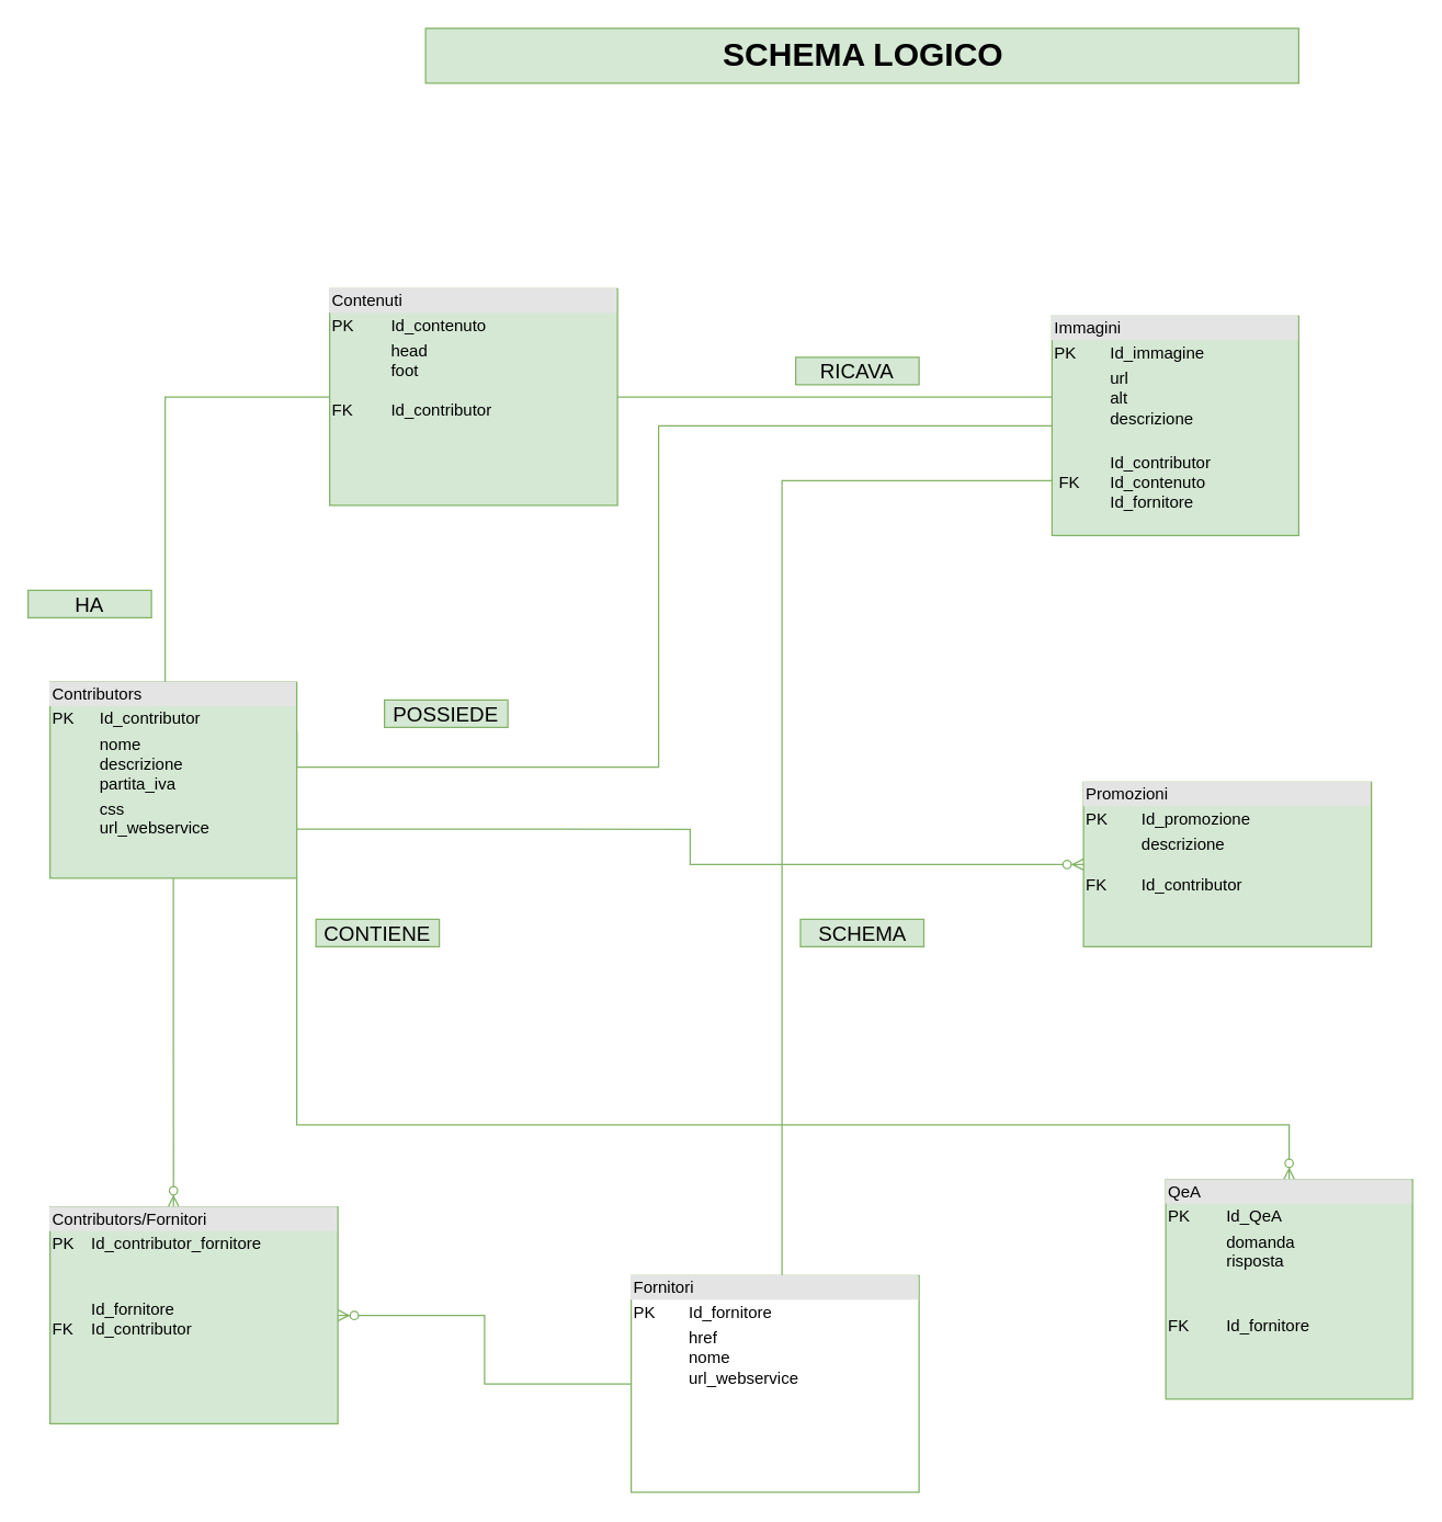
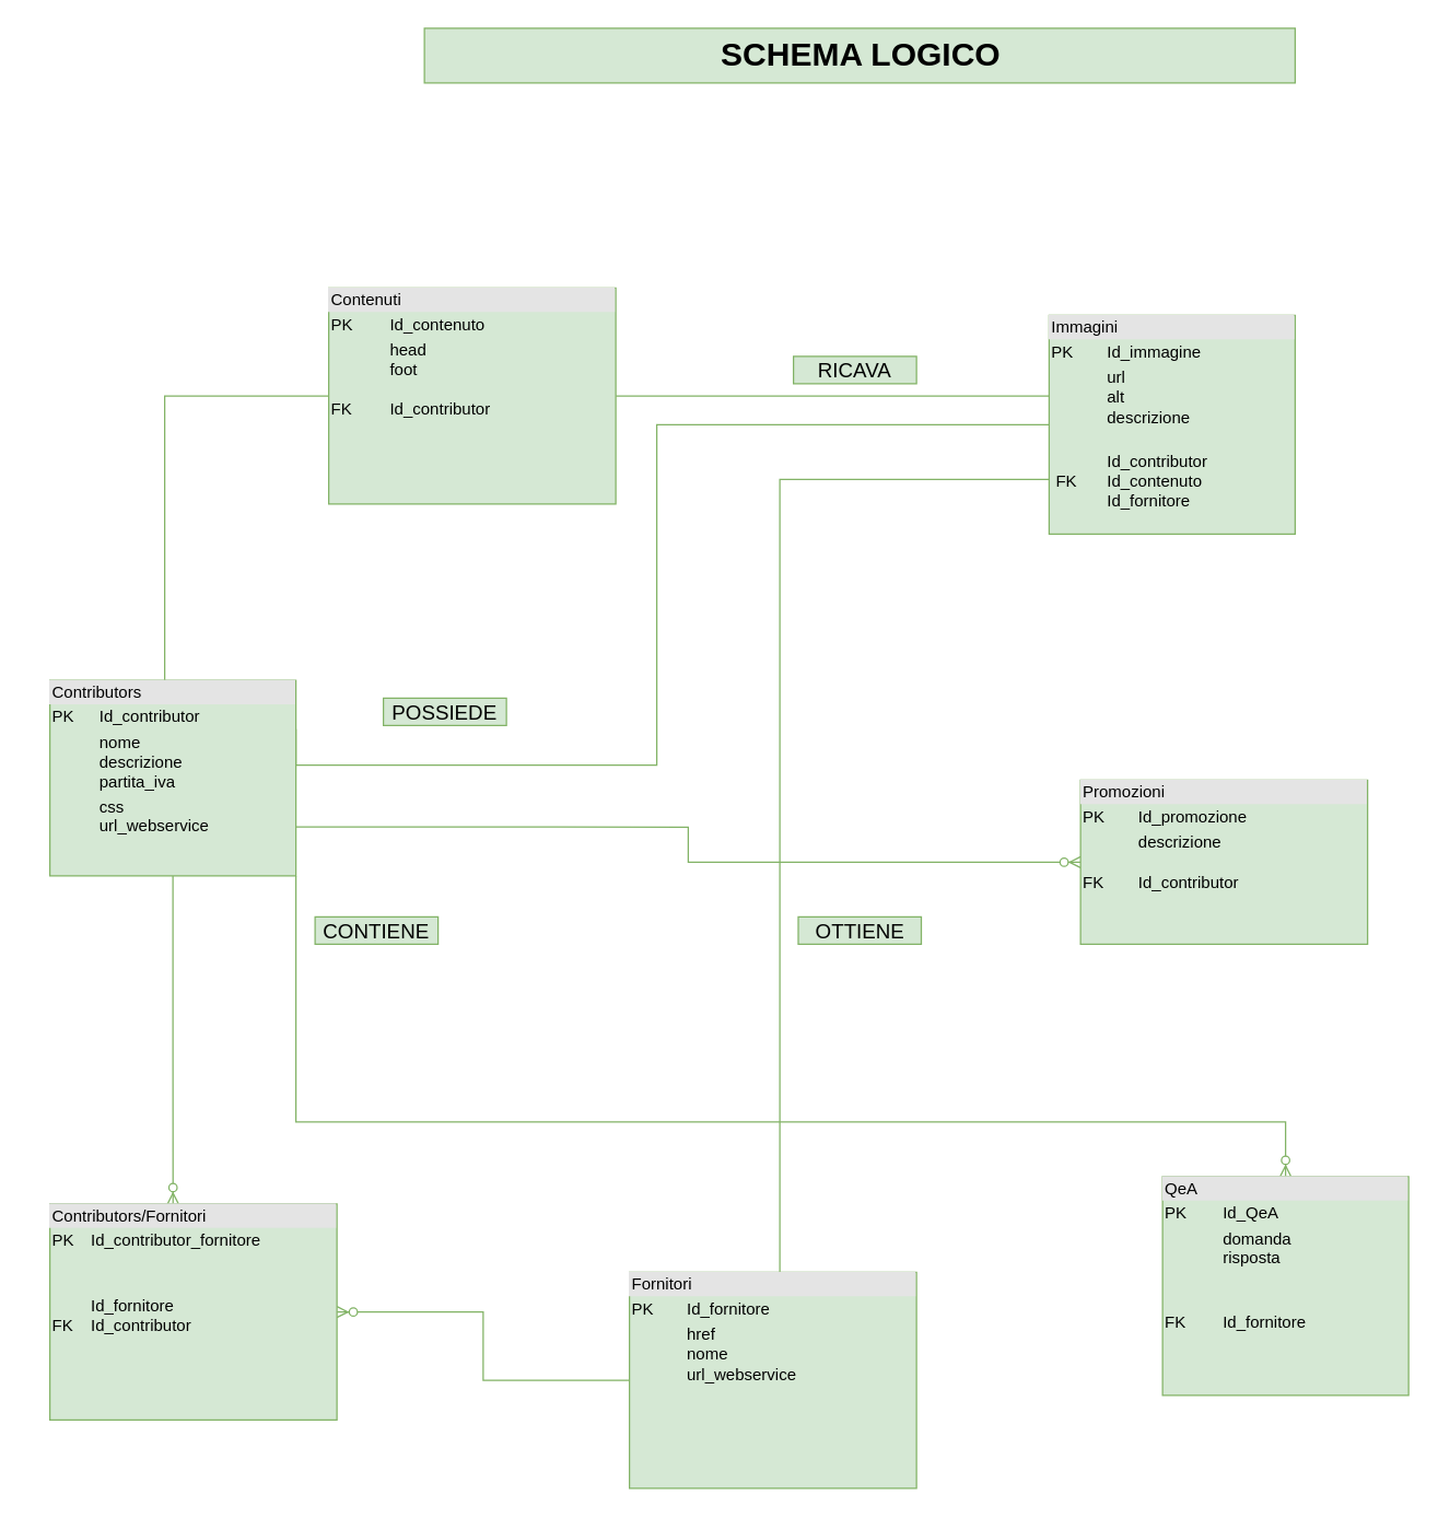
  <mxCell id="0" />
  <mxCell id="1" parent="0" />
  <mxCell id="2" style="edgeStyle=orthogonalEdgeStyle;rounded=0;orthogonalLoop=1;jettySize=auto;html=1;entryX=0.017;entryY=0.369;entryDx=0;entryDy=0;entryPerimeter=0;startArrow=none;startFill=0;endArrow=none;endFill=0;fillColor=#d5e8d4;strokeColor=#82b366;" parent="1" source="3" target="10" edge="1"><mxGeometry relative="1" as="geometry" /></mxCell>
  <mxCell id="3" value="&lt;div style=&quot;box-sizing: border-box ; width: 100% ; background: #e4e4e4 ; padding: 2px&quot;&gt;Contenuti&lt;/div&gt;&lt;table style=&quot;width: 100% ; font-size: 1em&quot; cellpadding=&quot;2&quot; cellspacing=&quot;0&quot;&gt;&lt;tbody&gt;&lt;tr&gt;&lt;td&gt;PK&lt;/td&gt;&lt;td&gt;Id_contenuto&lt;br&gt;&lt;/td&gt;&lt;/tr&gt;&lt;tr&gt;&lt;td&gt;&lt;br&gt;&lt;br&gt;&lt;br&gt;FK&lt;br&gt;&lt;br&gt;&lt;br&gt;&lt;br&gt;&lt;br&gt;&lt;br&gt;&lt;br&gt;&lt;br&gt;&lt;br&gt;&lt;/td&gt;&lt;td&gt;head&lt;br&gt;foot&lt;br&gt;&lt;br&gt;Id_contributor&lt;br&gt;&lt;br&gt;&lt;br&gt;&lt;br&gt;&lt;br&gt;&lt;br&gt;&lt;br&gt;&lt;br&gt;&lt;br&gt;&lt;/td&gt;&lt;/tr&gt;&lt;tr&gt;&lt;td&gt;&amp;nbsp;&lt;/td&gt;&lt;td&gt;&lt;br&gt;&lt;/td&gt;&lt;/tr&gt;&lt;/tbody&gt;&lt;/table&gt;" style="verticalAlign=top;align=left;overflow=fill;html=1;fillColor=#d5e8d4;strokeColor=#82b366;" parent="1" vertex="1"><mxGeometry x="240" y="210" width="210" height="158" as="geometry" /></mxCell>
  <mxCell id="4" style="edgeStyle=orthogonalEdgeStyle;rounded=0;orthogonalLoop=1;jettySize=auto;html=1;entryX=0;entryY=0.5;entryDx=0;entryDy=0;endArrow=none;endFill=0;fillColor=#d5e8d4;strokeColor=#82b366;" parent="1" source="7" target="3" edge="1"><mxGeometry relative="1" as="geometry"><Array as="points"><mxPoint x="120" y="289" /></Array></mxGeometry></mxCell>
  <mxCell id="5" style="edgeStyle=orthogonalEdgeStyle;rounded=0;orthogonalLoop=1;jettySize=auto;html=1;entryX=0;entryY=0.5;entryDx=0;entryDy=0;endArrow=none;endFill=0;fillColor=#d5e8d4;strokeColor=#82b366;exitX=1;exitY=0.25;exitDx=0;exitDy=0;" parent="1" source="7" target="10" edge="1"><mxGeometry relative="1" as="geometry"><Array as="points"><mxPoint x="216" y="559" /><mxPoint x="480" y="559" /><mxPoint x="480" y="310" /></Array></mxGeometry></mxCell>
  <mxCell id="6" style="edgeStyle=orthogonalEdgeStyle;rounded=0;orthogonalLoop=1;jettySize=auto;html=1;entryX=0.429;entryY=0;entryDx=0;entryDy=0;entryPerimeter=0;fillColor=#d5e8d4;strokeColor=#82b366;endArrow=ERzeroToMany;endFill=1;" edge="1" parent="1" source="7" target="21"><mxGeometry relative="1" as="geometry" /></mxCell>
  <mxCell id="7" value="&lt;div style=&quot;box-sizing: border-box ; width: 100% ; background: #e4e4e4 ; padding: 2px&quot;&gt;Contributors&lt;/div&gt;&lt;table style=&quot;width: 100% ; font-size: 1em&quot; cellpadding=&quot;2&quot; cellspacing=&quot;0&quot;&gt;&lt;tbody&gt;&lt;tr&gt;&lt;td&gt;PK&lt;/td&gt;&lt;td&gt;Id_contributor&lt;br&gt;&lt;/td&gt;&lt;/tr&gt;&lt;tr&gt;&lt;td&gt;&lt;br&gt;&lt;br&gt;&lt;br&gt;&lt;/td&gt;&lt;td&gt;nome&lt;br&gt;descrizione&lt;br&gt;partita_iva&lt;/td&gt;&lt;/tr&gt;&lt;tr&gt;&lt;td&gt;&amp;nbsp;&lt;/td&gt;&lt;td&gt;css&lt;br&gt;url_webservice&lt;br&gt;&lt;br&gt;&lt;br&gt;&lt;br&gt;&lt;br&gt;&lt;br&gt;&lt;br&gt;&lt;/td&gt;&lt;/tr&gt;&lt;/tbody&gt;&lt;/table&gt;" style="verticalAlign=top;align=left;overflow=fill;html=1;fillColor=#d5e8d4;strokeColor=#82b366;" parent="1" vertex="1"><mxGeometry x="36" y="497" width="180" height="143" as="geometry" /></mxCell>
  <mxCell id="8" style="edgeStyle=orthogonalEdgeStyle;rounded=0;orthogonalLoop=1;jettySize=auto;html=1;entryX=1;entryY=1;entryDx=0;entryDy=0;startArrow=ERzeroToMany;startFill=1;endArrow=none;endFill=0;fillColor=#d5e8d4;strokeColor=#82b366;" parent="1" source="9" target="7" edge="1"><mxGeometry relative="1" as="geometry"><Array as="points"><mxPoint x="940" y="820" /><mxPoint x="216" y="820" /></Array></mxGeometry></mxCell>
  <mxCell id="9" value="&lt;div style=&quot;box-sizing: border-box ; width: 100% ; background: #e4e4e4 ; padding: 2px&quot;&gt;QeA&lt;/div&gt;&lt;table style=&quot;width: 100% ; font-size: 1em&quot; cellpadding=&quot;2&quot; cellspacing=&quot;0&quot;&gt;&lt;tbody&gt;&lt;tr&gt;&lt;td&gt;PK&lt;/td&gt;&lt;td&gt;Id_QeA&lt;br&gt;&lt;/td&gt;&lt;/tr&gt;&lt;tr&gt;&lt;td&gt;&lt;br&gt;&lt;/td&gt;&lt;td&gt;domanda&lt;br&gt;risposta&lt;br&gt;&lt;br&gt;&lt;/td&gt;&lt;/tr&gt;&lt;tr&gt;&lt;td&gt;&amp;nbsp;&lt;br&gt;FK&lt;/td&gt;&lt;td&gt;&lt;br&gt;Id_fornitore&lt;br&gt;&lt;/td&gt;&lt;/tr&gt;&lt;/tbody&gt;&lt;/table&gt;" style="verticalAlign=top;align=left;overflow=fill;html=1;fillColor=#d5e8d4;strokeColor=#82b366;" parent="1" vertex="1"><mxGeometry x="850" y="860" width="180" height="160" as="geometry" /></mxCell>
  <mxCell id="10" value="&lt;div style=&quot;box-sizing: border-box ; width: 100% ; background: #e4e4e4 ; padding: 2px&quot;&gt;Immagini&lt;/div&gt;&lt;table style=&quot;width: 100% ; font-size: 1em&quot; cellpadding=&quot;2&quot; cellspacing=&quot;0&quot;&gt;&lt;tbody&gt;&lt;tr&gt;&lt;td&gt;PK&lt;/td&gt;&lt;td&gt;Id_immagine&lt;br&gt;&lt;/td&gt;&lt;/tr&gt;&lt;tr&gt;&lt;td&gt;&lt;br&gt;&lt;br&gt;&lt;/td&gt;&lt;td&gt;url&lt;br&gt;alt&lt;br&gt;descrizione&lt;br&gt;&lt;br&gt;&lt;/td&gt;&lt;/tr&gt;&lt;tr&gt;&lt;td&gt;&amp;nbsp;FK&lt;/td&gt;&lt;td&gt;Id_contributor&lt;br&gt;Id_contenuto&lt;br&gt;Id_fornitore&lt;/td&gt;&lt;/tr&gt;&lt;/tbody&gt;&lt;/table&gt;" style="verticalAlign=top;align=left;overflow=fill;html=1;fillColor=#d5e8d4;strokeColor=#82b366;" parent="1" vertex="1"><mxGeometry x="767" y="230" width="180" height="160" as="geometry" /></mxCell>
  <mxCell id="11" value="SCHEMA LOGICO" style="text;html=1;fontSize=24;fontStyle=1;verticalAlign=middle;align=center;rounded=0;sketch=0;fillColor=#d5e8d4;strokeColor=#82b366;" parent="1" vertex="1"><mxGeometry x="310" y="20" width="637" height="40" as="geometry" /></mxCell>
  <mxCell id="12" style="edgeStyle=orthogonalEdgeStyle;rounded=0;orthogonalLoop=1;jettySize=auto;html=1;entryX=1;entryY=0.75;entryDx=0;entryDy=0;endArrow=none;endFill=0;startArrow=ERzeroToMany;startFill=1;fillColor=#d5e8d4;strokeColor=#82b366;" parent="1" source="13" target="7" edge="1"><mxGeometry relative="1" as="geometry" /></mxCell>
  <mxCell id="13" value="&lt;div style=&quot;box-sizing: border-box ; width: 100% ; background: #e4e4e4 ; padding: 2px&quot;&gt;Promozioni&lt;/div&gt;&lt;table style=&quot;width: 100% ; font-size: 1em&quot; cellpadding=&quot;2&quot; cellspacing=&quot;0&quot;&gt;&lt;tbody&gt;&lt;tr&gt;&lt;td&gt;PK&lt;/td&gt;&lt;td&gt;Id_promozione&lt;br&gt;&lt;/td&gt;&lt;/tr&gt;&lt;tr&gt;&lt;td&gt;&lt;br&gt;&lt;br&gt;FK&lt;br&gt;&lt;br&gt;&lt;br&gt;&lt;br&gt;&lt;br&gt;&lt;br&gt;&lt;br&gt;&lt;br&gt;&lt;br&gt;&lt;/td&gt;&lt;td&gt;descrizione&lt;br&gt;&lt;br&gt;Id_contributor&lt;br&gt;&lt;br&gt;&lt;br&gt;&lt;br&gt;&lt;br&gt;&lt;br&gt;&lt;br&gt;&lt;br&gt;&lt;br&gt;&lt;/td&gt;&lt;/tr&gt;&lt;tr&gt;&lt;td&gt;&amp;nbsp;&lt;/td&gt;&lt;td&gt;&lt;br&gt;&lt;/td&gt;&lt;/tr&gt;&lt;/tbody&gt;&lt;/table&gt;" style="verticalAlign=top;align=left;overflow=fill;html=1;fillColor=#d5e8d4;strokeColor=#82b366;" parent="1" vertex="1"><mxGeometry x="790" y="570" width="210" height="120" as="geometry" /></mxCell>
  <mxCell id="14" style="edgeStyle=orthogonalEdgeStyle;rounded=0;orthogonalLoop=1;jettySize=auto;html=1;entryX=1;entryY=0.5;entryDx=0;entryDy=0;endArrow=ERzeroToMany;endFill=1;fillColor=#d5e8d4;strokeColor=#82b366;" edge="1" parent="1" source="16" target="21"><mxGeometry relative="1" as="geometry" /></mxCell>
  <mxCell id="15" style="edgeStyle=orthogonalEdgeStyle;rounded=0;orthogonalLoop=1;jettySize=auto;html=1;endArrow=none;endFill=0;fillColor=#d5e8d4;strokeColor=#82b366;startArrow=none;startFill=0;" edge="1" parent="1" source="16" target="10"><mxGeometry relative="1" as="geometry"><mxPoint x="580" y="450" as="targetPoint" /><Array as="points"><mxPoint x="570" y="350" /></Array></mxGeometry></mxCell>
- <mxCell id="16" value="&lt;div style=&quot;box-sizing: border-box ; width: 100% ; background: #e4e4e4 ; padding: 2px&quot;&gt;Fornitori&lt;/div&gt;&lt;table style=&quot;width: 100% ; font-size: 1em&quot; cellpadding=&quot;2&quot; cellspacing=&quot;0&quot;&gt;&lt;tbody&gt;&lt;tr&gt;&lt;td&gt;PK&lt;/td&gt;&lt;td&gt;Id_fornitore&lt;br&gt;&lt;/td&gt;&lt;/tr&gt;&lt;tr&gt;&lt;td&gt;&lt;br&gt;&lt;br&gt;&lt;br&gt;&lt;br&gt;&lt;br&gt;&lt;br&gt;&lt;br&gt;&lt;br&gt;&lt;br&gt;&lt;br&gt;&lt;br&gt;&lt;br&gt;&lt;/td&gt;&lt;td&gt;href&lt;br&gt;nome&lt;br&gt;url_webservice&lt;br&gt;&lt;br&gt;&lt;br&gt;&lt;br&gt;&lt;br&gt;&lt;br&gt;&lt;br&gt;&lt;br&gt;&lt;br&gt;&lt;br&gt;&lt;/td&gt;&lt;/tr&gt;&lt;tr&gt;&lt;td&gt;&amp;nbsp;&lt;/td&gt;&lt;td&gt;&lt;br&gt;&lt;/td&gt;&lt;/tr&gt;&lt;/tbody&gt;&lt;/table&gt;" style="verticalAlign=top;align=left;overflow=fill;html=1;fillColor=#ffffff;strokeColor=#82b366;" parent="1" vertex="1"><mxGeometry x="460" y="930" width="210" height="158" as="geometry" /></mxCell>
+ <mxCell id="16" value="&lt;div style=&quot;box-sizing: border-box ; width: 100% ; background: #e4e4e4 ; padding: 2px&quot;&gt;Fornitori&lt;/div&gt;&lt;table style=&quot;width: 100% ; font-size: 1em&quot; cellpadding=&quot;2&quot; cellspacing=&quot;0&quot;&gt;&lt;tbody&gt;&lt;tr&gt;&lt;td&gt;PK&lt;/td&gt;&lt;td&gt;Id_fornitore&lt;br&gt;&lt;/td&gt;&lt;/tr&gt;&lt;tr&gt;&lt;td&gt;&lt;br&gt;&lt;br&gt;&lt;br&gt;&lt;br&gt;&lt;br&gt;&lt;br&gt;&lt;br&gt;&lt;br&gt;&lt;br&gt;&lt;br&gt;&lt;br&gt;&lt;br&gt;&lt;/td&gt;&lt;td&gt;href&lt;br&gt;nome&lt;br&gt;url_webservice&lt;br&gt;&lt;br&gt;&lt;br&gt;&lt;br&gt;&lt;br&gt;&lt;br&gt;&lt;br&gt;&lt;br&gt;&lt;br&gt;&lt;br&gt;&lt;/td&gt;&lt;/tr&gt;&lt;tr&gt;&lt;td&gt;&amp;nbsp;&lt;/td&gt;&lt;td&gt;&lt;br&gt;&lt;/td&gt;&lt;/tr&gt;&lt;/tbody&gt;&lt;/table&gt;" style="verticalAlign=top;align=left;overflow=fill;html=1;fillColor=#d5e8d4;strokeColor=#82b366;" parent="1" vertex="1"><mxGeometry x="460" y="930" width="210" height="158" as="geometry" /></mxCell>
  <mxCell id="17" value="&lt;span style=&quot;font-size: 15px&quot;&gt;POSSIEDE&lt;/span&gt;" style="text;html=1;align=center;verticalAlign=middle;whiteSpace=wrap;rounded=0;fillColor=#d5e8d4;strokeColor=#82b366;" parent="1" vertex="1"><mxGeometry x="280" y="510" width="90" height="20" as="geometry" /></mxCell>
- <mxCell id="18" value="&lt;span style=&quot;font-size: 15px&quot;&gt;HA&lt;/span&gt;" style="text;html=1;align=center;verticalAlign=middle;whiteSpace=wrap;rounded=0;fillColor=#d5e8d4;strokeColor=#82b366;" parent="1" vertex="1"><mxGeometry x="20" y="430" width="90" height="20" as="geometry" /></mxCell>
  <mxCell id="19" value="&lt;span style=&quot;font-size: 15px&quot;&gt;CONTIENE&lt;/span&gt;" style="text;html=1;align=center;verticalAlign=middle;whiteSpace=wrap;rounded=0;fillColor=#d5e8d4;strokeColor=#82b366;" parent="1" vertex="1"><mxGeometry x="230" y="670" width="90" height="20" as="geometry" /></mxCell>
  <mxCell id="20" value="&lt;span style=&quot;font-size: 15px&quot;&gt;RICAVA&lt;/span&gt;" style="text;html=1;align=center;verticalAlign=middle;whiteSpace=wrap;rounded=0;fillColor=#d5e8d4;strokeColor=#82b366;" parent="1" vertex="1"><mxGeometry x="580" y="260" width="90" height="20" as="geometry" /></mxCell>
  <mxCell id="21" value="&lt;div style=&quot;box-sizing: border-box ; width: 100% ; background: #e4e4e4 ; padding: 2px&quot;&gt;Contributors/Fornitori&amp;nbsp;&lt;/div&gt;&lt;table style=&quot;width: 100% ; font-size: 1em&quot; cellpadding=&quot;2&quot; cellspacing=&quot;0&quot;&gt;&lt;tbody&gt;&lt;tr&gt;&lt;td&gt;PK&lt;/td&gt;&lt;td&gt;Id_contributor_fornitore&lt;br&gt;&lt;/td&gt;&lt;/tr&gt;&lt;tr&gt;&lt;td&gt;&lt;br&gt;&lt;br&gt;&lt;br&gt;FK&lt;br&gt;&lt;br&gt;&lt;br&gt;&lt;br&gt;&lt;br&gt;&lt;br&gt;&lt;br&gt;&lt;br&gt;&lt;br&gt;&lt;/td&gt;&lt;td&gt;&lt;br&gt;&lt;br&gt;Id_fornitore&lt;br&gt;Id_contributor&lt;br&gt;&lt;br&gt;&lt;br&gt;&lt;br&gt;&lt;br&gt;&lt;br&gt;&lt;br&gt;&lt;br&gt;&lt;br&gt;&lt;/td&gt;&lt;/tr&gt;&lt;tr&gt;&lt;td&gt;&amp;nbsp;&lt;/td&gt;&lt;td&gt;&lt;br&gt;&lt;/td&gt;&lt;/tr&gt;&lt;/tbody&gt;&lt;/table&gt;" style="verticalAlign=top;align=left;overflow=fill;html=1;fillColor=#d5e8d4;strokeColor=#82b366;" vertex="1" parent="1"><mxGeometry x="36" y="880" width="210" height="158" as="geometry" /></mxCell>
- <mxCell id="22" value="&lt;span style=&quot;font-size: 15px&quot;&gt;SCHEMA&lt;/span&gt;" style="text;html=1;align=center;verticalAlign=middle;whiteSpace=wrap;rounded=0;fillColor=#d5e8d4;strokeColor=#82b366;" vertex="1" parent="1"><mxGeometry x="583.5" y="670" width="90" height="20" as="geometry" /></mxCell>
+ <mxCell id="22" value="&lt;span style=&quot;font-size: 15px&quot;&gt;OTTIENE&lt;/span&gt;" style="text;html=1;align=center;verticalAlign=middle;whiteSpace=wrap;rounded=0;fillColor=#d5e8d4;strokeColor=#82b366;" vertex="1" parent="1"><mxGeometry x="583.5" y="670" width="90" height="20" as="geometry" /></mxCell>
